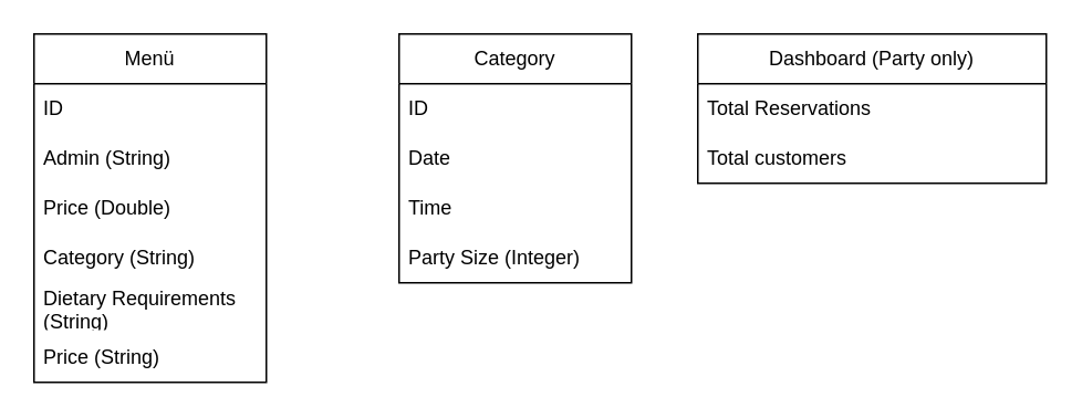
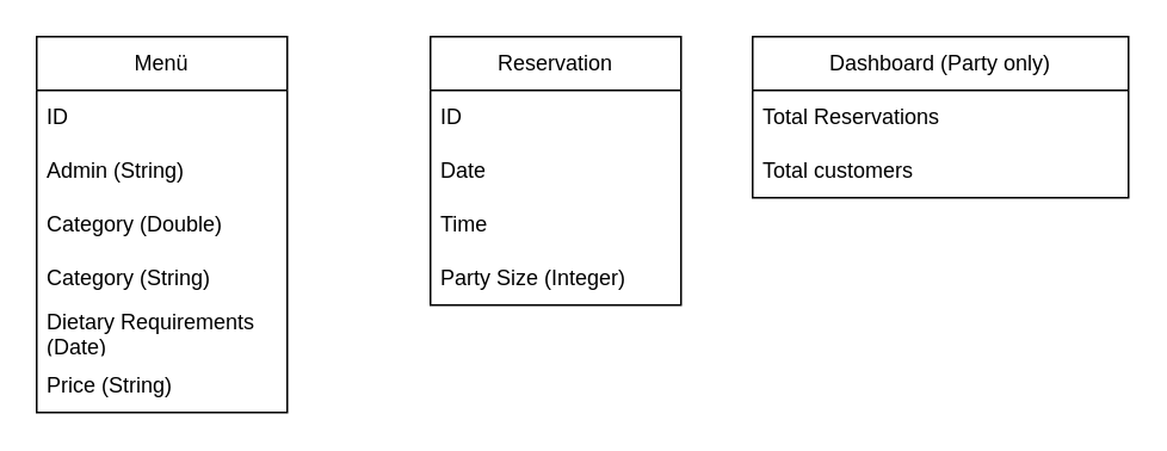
  <mxCell id="0" />
  <mxCell id="1" parent="0" />
  <mxCell id="2" value="Menü" style="swimlane;fontStyle=0;childLayout=stackLayout;horizontal=1;startSize=30;horizontalStack=0;resizeParent=1;resizeParentMax=0;resizeLast=0;collapsible=1;marginBottom=0;whiteSpace=wrap;html=1;" vertex="1" parent="1"><mxGeometry x="20" y="20" width="140" height="210" as="geometry"><mxRectangle x="-610" y="120" width="100" height="30" as="alternateBounds" /></mxGeometry></mxCell>
  <mxCell id="3" value="ID" style="text;strokeColor=none;fillColor=none;align=left;verticalAlign=middle;spacingLeft=4;spacingRight=4;overflow=hidden;points=[[0,0.5],[1,0.5]];portConstraint=eastwest;rotatable=0;whiteSpace=wrap;html=1;" vertex="1" parent="2"><mxGeometry y="30" width="140" height="30" as="geometry" /></mxCell>
  <mxCell id="4" value="Admin (String)" style="text;strokeColor=none;fillColor=none;align=left;verticalAlign=middle;spacingLeft=4;spacingRight=4;overflow=hidden;points=[[0,0.5],[1,0.5]];portConstraint=eastwest;rotatable=0;whiteSpace=wrap;html=1;" vertex="1" parent="2"><mxGeometry y="60" width="140" height="30" as="geometry" /></mxCell>
- <mxCell id="5" value="Price (Double)" style="text;strokeColor=none;fillColor=none;align=left;verticalAlign=middle;spacingLeft=4;spacingRight=4;overflow=hidden;points=[[0,0.5],[1,0.5]];portConstraint=eastwest;rotatable=0;whiteSpace=wrap;html=1;" vertex="1" parent="2"><mxGeometry y="90" width="140" height="30" as="geometry" /></mxCell>
+ <mxCell id="5" value="Category (Double)" style="text;strokeColor=none;fillColor=none;align=left;verticalAlign=middle;spacingLeft=4;spacingRight=4;overflow=hidden;points=[[0,0.5],[1,0.5]];portConstraint=eastwest;rotatable=0;whiteSpace=wrap;html=1;" vertex="1" parent="2"><mxGeometry y="90" width="140" height="30" as="geometry" /></mxCell>
  <mxCell id="6" value="Category (String)" style="text;strokeColor=none;fillColor=none;align=left;verticalAlign=middle;spacingLeft=4;spacingRight=4;overflow=hidden;points=[[0,0.5],[1,0.5]];portConstraint=eastwest;rotatable=0;whiteSpace=wrap;html=1;" vertex="1" parent="2"><mxGeometry y="120" width="140" height="30" as="geometry" /></mxCell>
- <mxCell id="7" value="Dietary Requirements (String)" style="text;strokeColor=none;fillColor=none;align=left;verticalAlign=middle;spacingLeft=4;spacingRight=4;overflow=hidden;points=[[0,0.5],[1,0.5]];portConstraint=eastwest;rotatable=0;whiteSpace=wrap;html=1;" vertex="1" parent="2"><mxGeometry y="150" width="140" height="30" as="geometry" /></mxCell>
+ <mxCell id="7" value="Dietary Requirements (Date)" style="text;strokeColor=none;fillColor=none;align=left;verticalAlign=middle;spacingLeft=4;spacingRight=4;overflow=hidden;points=[[0,0.5],[1,0.5]];portConstraint=eastwest;rotatable=0;whiteSpace=wrap;html=1;" vertex="1" parent="2"><mxGeometry y="150" width="140" height="30" as="geometry" /></mxCell>
  <mxCell id="8" value="Price (String)" style="text;strokeColor=none;fillColor=none;align=left;verticalAlign=middle;spacingLeft=4;spacingRight=4;overflow=hidden;points=[[0,0.5],[1,0.5]];portConstraint=eastwest;rotatable=0;whiteSpace=wrap;html=1;" vertex="1" parent="2"><mxGeometry y="180" width="140" height="30" as="geometry" /></mxCell>
- <mxCell id="9" value="Category" style="swimlane;fontStyle=0;childLayout=stackLayout;horizontal=1;startSize=30;horizontalStack=0;resizeParent=1;resizeParentMax=0;resizeLast=0;collapsible=1;marginBottom=0;whiteSpace=wrap;html=1;" vertex="1" parent="1"><mxGeometry x="240" y="20" width="140" height="150" as="geometry"><mxRectangle x="-610" y="120" width="100" height="30" as="alternateBounds" /></mxGeometry></mxCell>
+ <mxCell id="9" value="Reservation" style="swimlane;fontStyle=0;childLayout=stackLayout;horizontal=1;startSize=30;horizontalStack=0;resizeParent=1;resizeParentMax=0;resizeLast=0;collapsible=1;marginBottom=0;whiteSpace=wrap;html=1;" vertex="1" parent="1"><mxGeometry x="240" y="20" width="140" height="150" as="geometry"><mxRectangle x="-610" y="120" width="100" height="30" as="alternateBounds" /></mxGeometry></mxCell>
  <mxCell id="10" value="ID" style="text;strokeColor=none;fillColor=none;align=left;verticalAlign=middle;spacingLeft=4;spacingRight=4;overflow=hidden;points=[[0,0.5],[1,0.5]];portConstraint=eastwest;rotatable=0;whiteSpace=wrap;html=1;" vertex="1" parent="9"><mxGeometry y="30" width="140" height="30" as="geometry" /></mxCell>
  <mxCell id="11" value="Date" style="text;strokeColor=none;fillColor=none;align=left;verticalAlign=middle;spacingLeft=4;spacingRight=4;overflow=hidden;points=[[0,0.5],[1,0.5]];portConstraint=eastwest;rotatable=0;whiteSpace=wrap;html=1;" vertex="1" parent="9"><mxGeometry y="60" width="140" height="30" as="geometry" /></mxCell>
  <mxCell id="12" value="Time" style="text;strokeColor=none;fillColor=none;align=left;verticalAlign=middle;spacingLeft=4;spacingRight=4;overflow=hidden;points=[[0,0.5],[1,0.5]];portConstraint=eastwest;rotatable=0;whiteSpace=wrap;html=1;" vertex="1" parent="9"><mxGeometry y="90" width="140" height="30" as="geometry" /></mxCell>
  <mxCell id="13" value="Party Size (Integer)" style="text;strokeColor=none;fillColor=none;align=left;verticalAlign=middle;spacingLeft=4;spacingRight=4;overflow=hidden;points=[[0,0.5],[1,0.5]];portConstraint=eastwest;rotatable=0;whiteSpace=wrap;html=1;" vertex="1" parent="9"><mxGeometry y="120" width="140" height="30" as="geometry" /></mxCell>
  <mxCell id="14" value="Dashboard (Party only)" style="swimlane;fontStyle=0;childLayout=stackLayout;horizontal=1;startSize=30;horizontalStack=0;resizeParent=1;resizeParentMax=0;resizeLast=0;collapsible=1;marginBottom=0;whiteSpace=wrap;html=1;" vertex="1" parent="1"><mxGeometry x="420" y="20" width="210" height="90" as="geometry" /></mxCell>
  <mxCell id="15" value="Total Reservations" style="text;strokeColor=none;fillColor=none;align=left;verticalAlign=middle;spacingLeft=4;spacingRight=4;overflow=hidden;points=[[0,0.5],[1,0.5]];portConstraint=eastwest;rotatable=0;whiteSpace=wrap;html=1;" vertex="1" parent="14"><mxGeometry y="30" width="210" height="30" as="geometry" /></mxCell>
  <mxCell id="16" value="Total customers&amp;nbsp;" style="text;strokeColor=none;fillColor=none;align=left;verticalAlign=middle;spacingLeft=4;spacingRight=4;overflow=hidden;points=[[0,0.5],[1,0.5]];portConstraint=eastwest;rotatable=0;whiteSpace=wrap;html=1;" vertex="1" parent="14"><mxGeometry y="60" width="210" height="30" as="geometry" /></mxCell>
